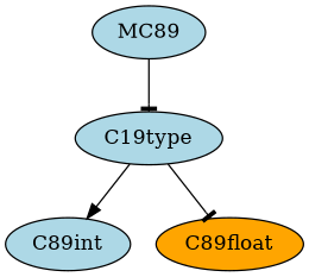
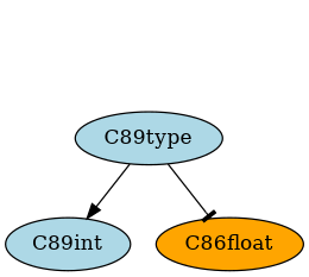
  digraph {
    rankdir=TB
    node [fillcolor=lightblue style=filled]
    edge [arrowhead=tee]
-   MC89
-   C89type [label=C19type]
+   C89type
    C89int
-   C89float [fillcolor=orange]
-   MC89 -> C89type
+   C89float [fillcolor=orange label=C86float]
    C89type -> C89int [arrowhead=normal]
    C89type -> C89float
  }
